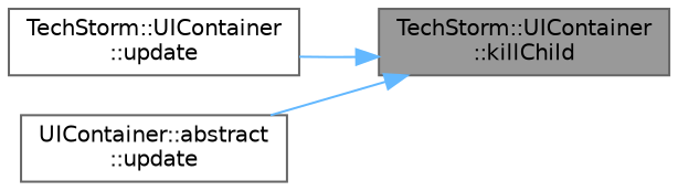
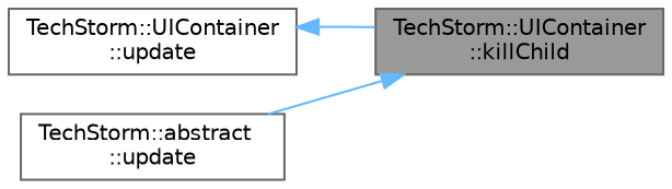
  digraph {
    rankdir=RL
    node [color=grey40 fillcolor=white fontname=Helvetica fontsize=10 shape=box style=filled]
    edge [color=steelblue1 dir=back fontname=Helvetica fontsize=10 labelfontname=Helvetica labelfontsize=10 style=solid]
    n1 [color=gray40 fillcolor=grey60 fontcolor=black height=0.2 label="TechStorm::UIContainer\l::killChild" width=0.4]
    n2 [height=0.2 label="TechStorm::UIContainer\l::update" width=0.4]
-   n3 [height=0.2 label="UIContainer::abstract\l::update" width=0.4]
-   n1 -> n2
+   n3 [height=0.2 label="TechStorm::abstract\l::update" width=0.4]
+   n2 -> n1
    n1 -> n3
  }
